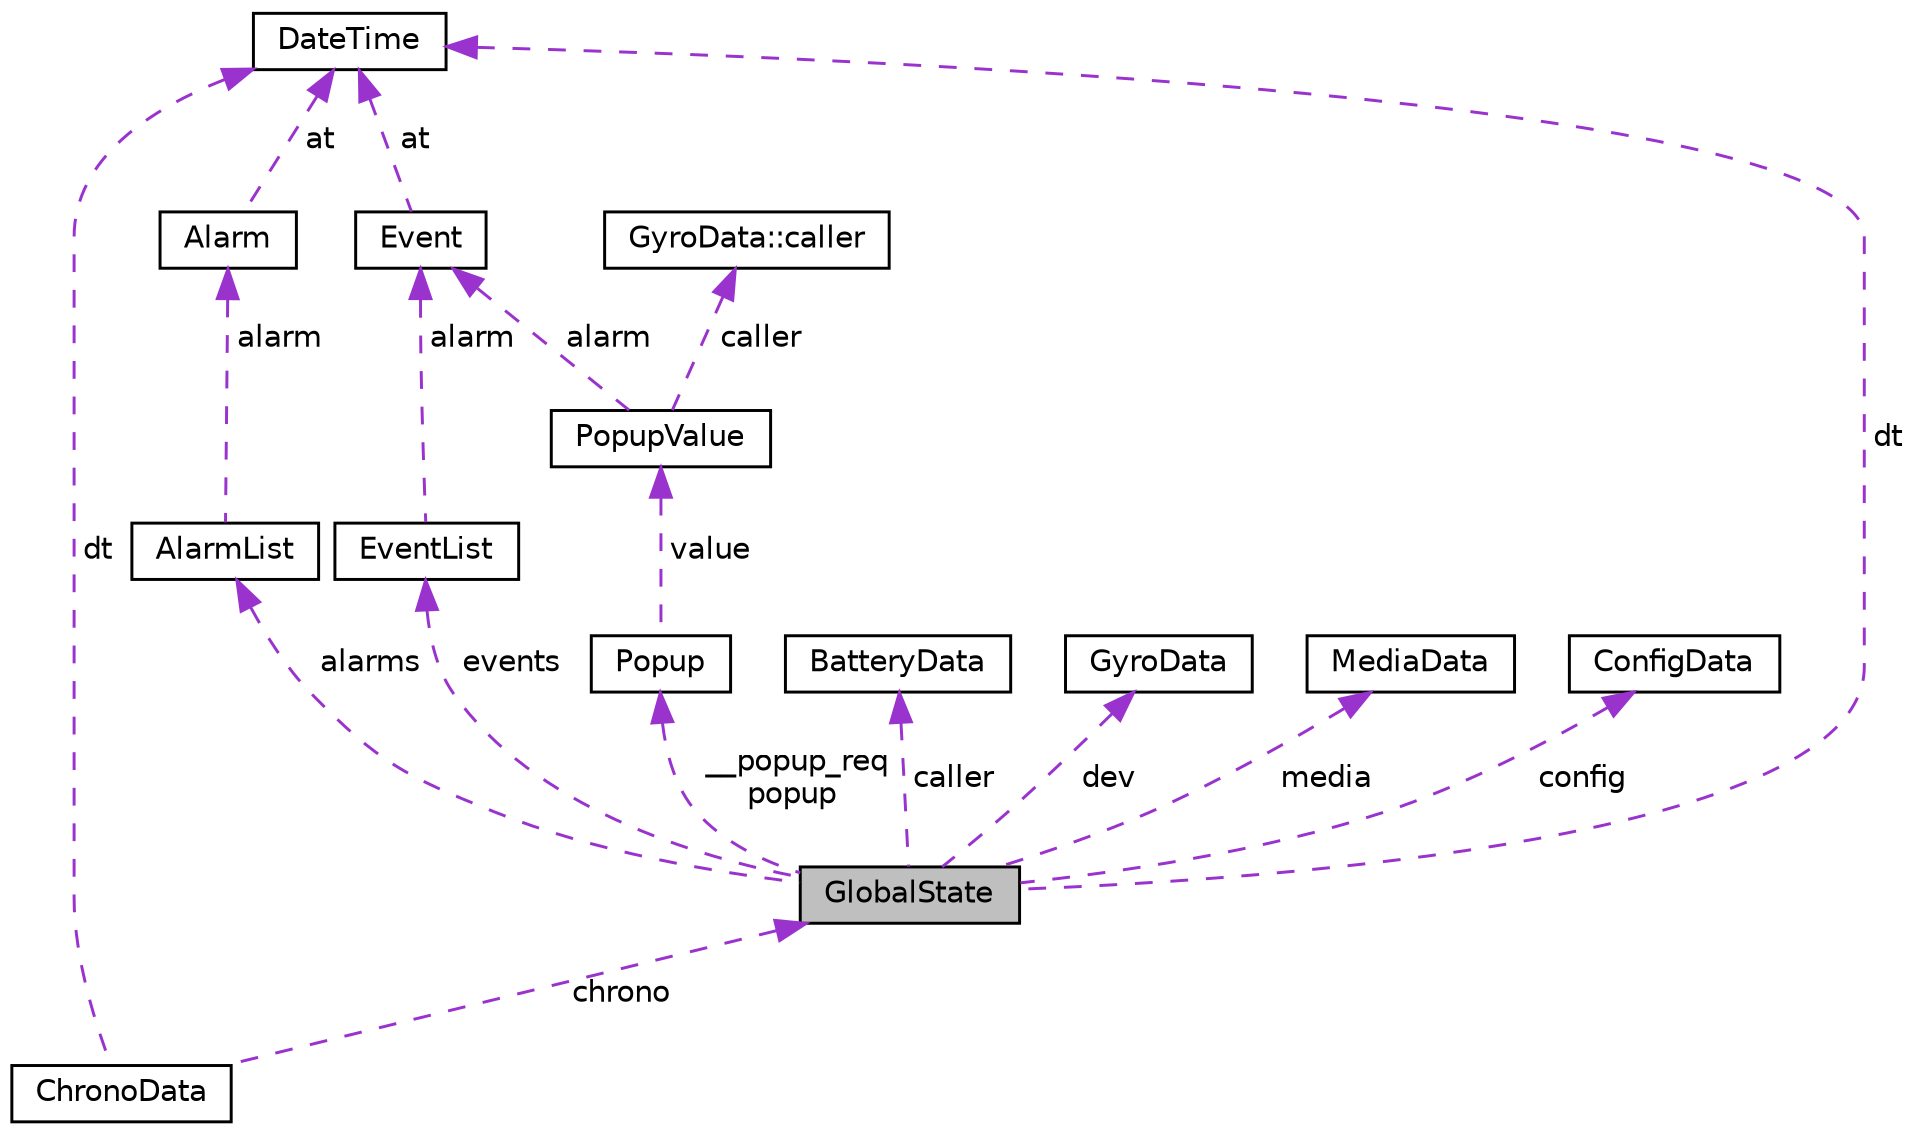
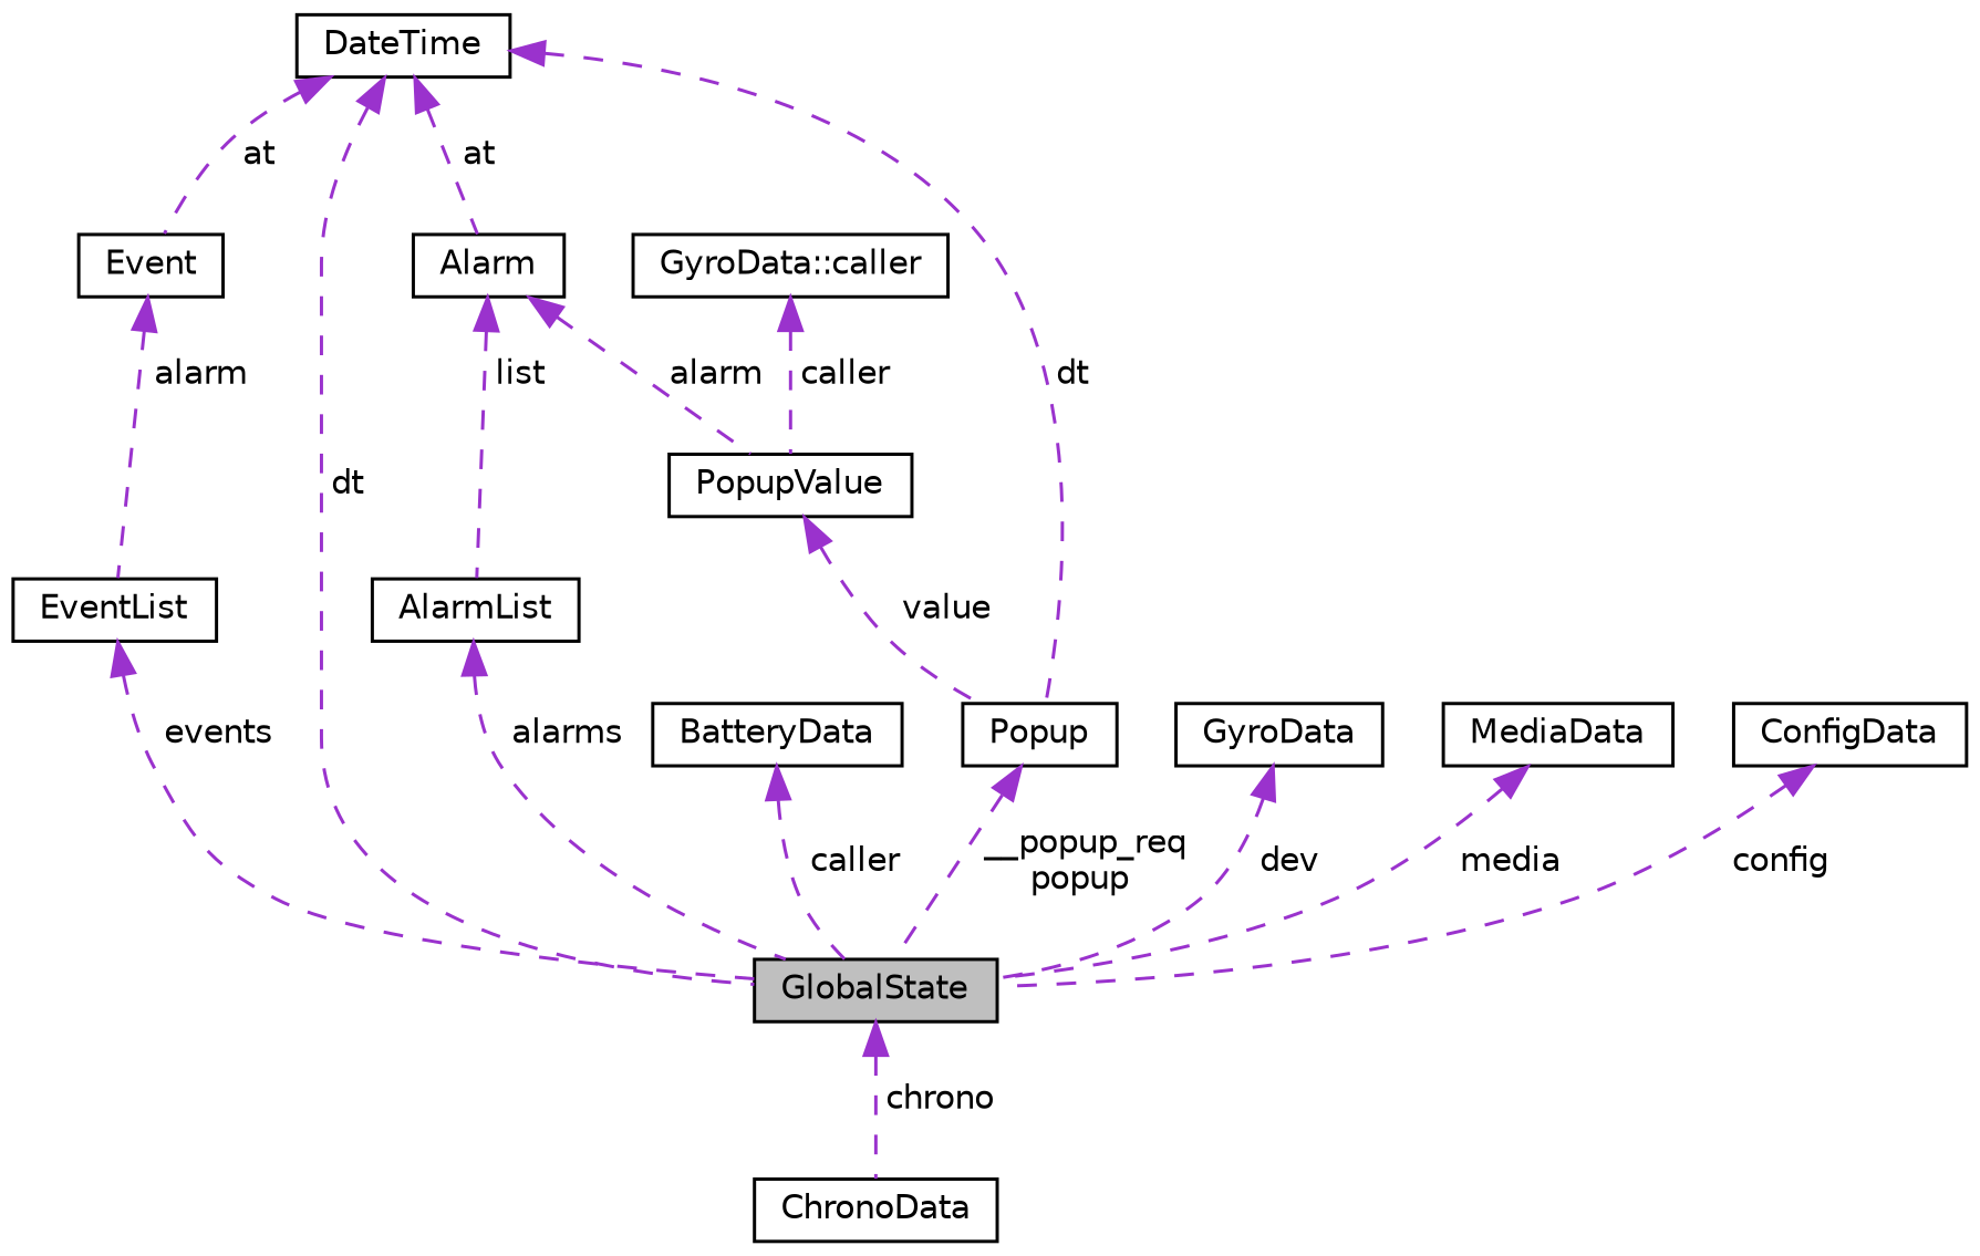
  digraph {
    node [color=black fontname=Helvetica fontsize=10 shape=record]
    edge [color=darkorchid3 dir=back fontname=Helvetica fontsize=10 labelfontname=Helvetica labelfontsize=10 style=dashed]
    n1 [fillcolor=grey75 fontcolor=black height=0.2 label=GlobalState style=filled width=0.4]
    n2 [height=0.2 label=ChronoData width=0.4]
    n3 [height=0.2 label=EventList width=0.4]
    n4 [height=0.2 label=Event width=0.4]
    n5 [height=0.2 label=DateTime width=0.4]
    n6 [height=0.2 label=Alarm width=0.4]
    n7 [height=0.2 label=PopupValue width=0.4]
    n8 [height=0.2 label=AlarmList width=0.4]
    n9 [height=0.2 label=BatteryData width=0.4]
    n10 [height=0.2 label=Popup width=0.4]
    n11 [height=0.2 label="GyroData::caller" width=0.4]
    n12 [height=0.2 label=GyroData width=0.4]
    n13 [height=0.2 label=MediaData width=0.4]
    n14 [height=0.2 label=ConfigData width=0.4]
    n1 -> n2 [label=" chrono"]
    n3 -> n1 [label=" events"]
    n4 -> n3 [label=" alarm"]
    n5 -> n1 [label=" dt"]
-   n5 -> n2 [label=" dt"]
+   n5 -> n10 [label=" dt"]
    n5 -> n4 [label=" at"]
    n5 -> n6 [label=" at"]
-   n4 -> n7 [label=" alarm"]
-   n6 -> n8 [label=" alarm"]
+   n6 -> n7 [label=" alarm"]
+   n6 -> n8 [label=" list"]
    n7 -> n10 [label=" value"]
    n8 -> n1 [label=" alarms"]
    n9 -> n1 [label=" caller"]
    n10 -> n1 [label=" __popup_req\npopup"]
    n11 -> n7 [label=" caller"]
    n12 -> n1 [label=" dev"]
    n13 -> n1 [label=" media"]
    n14 -> n1 [label=" config"]
  }
